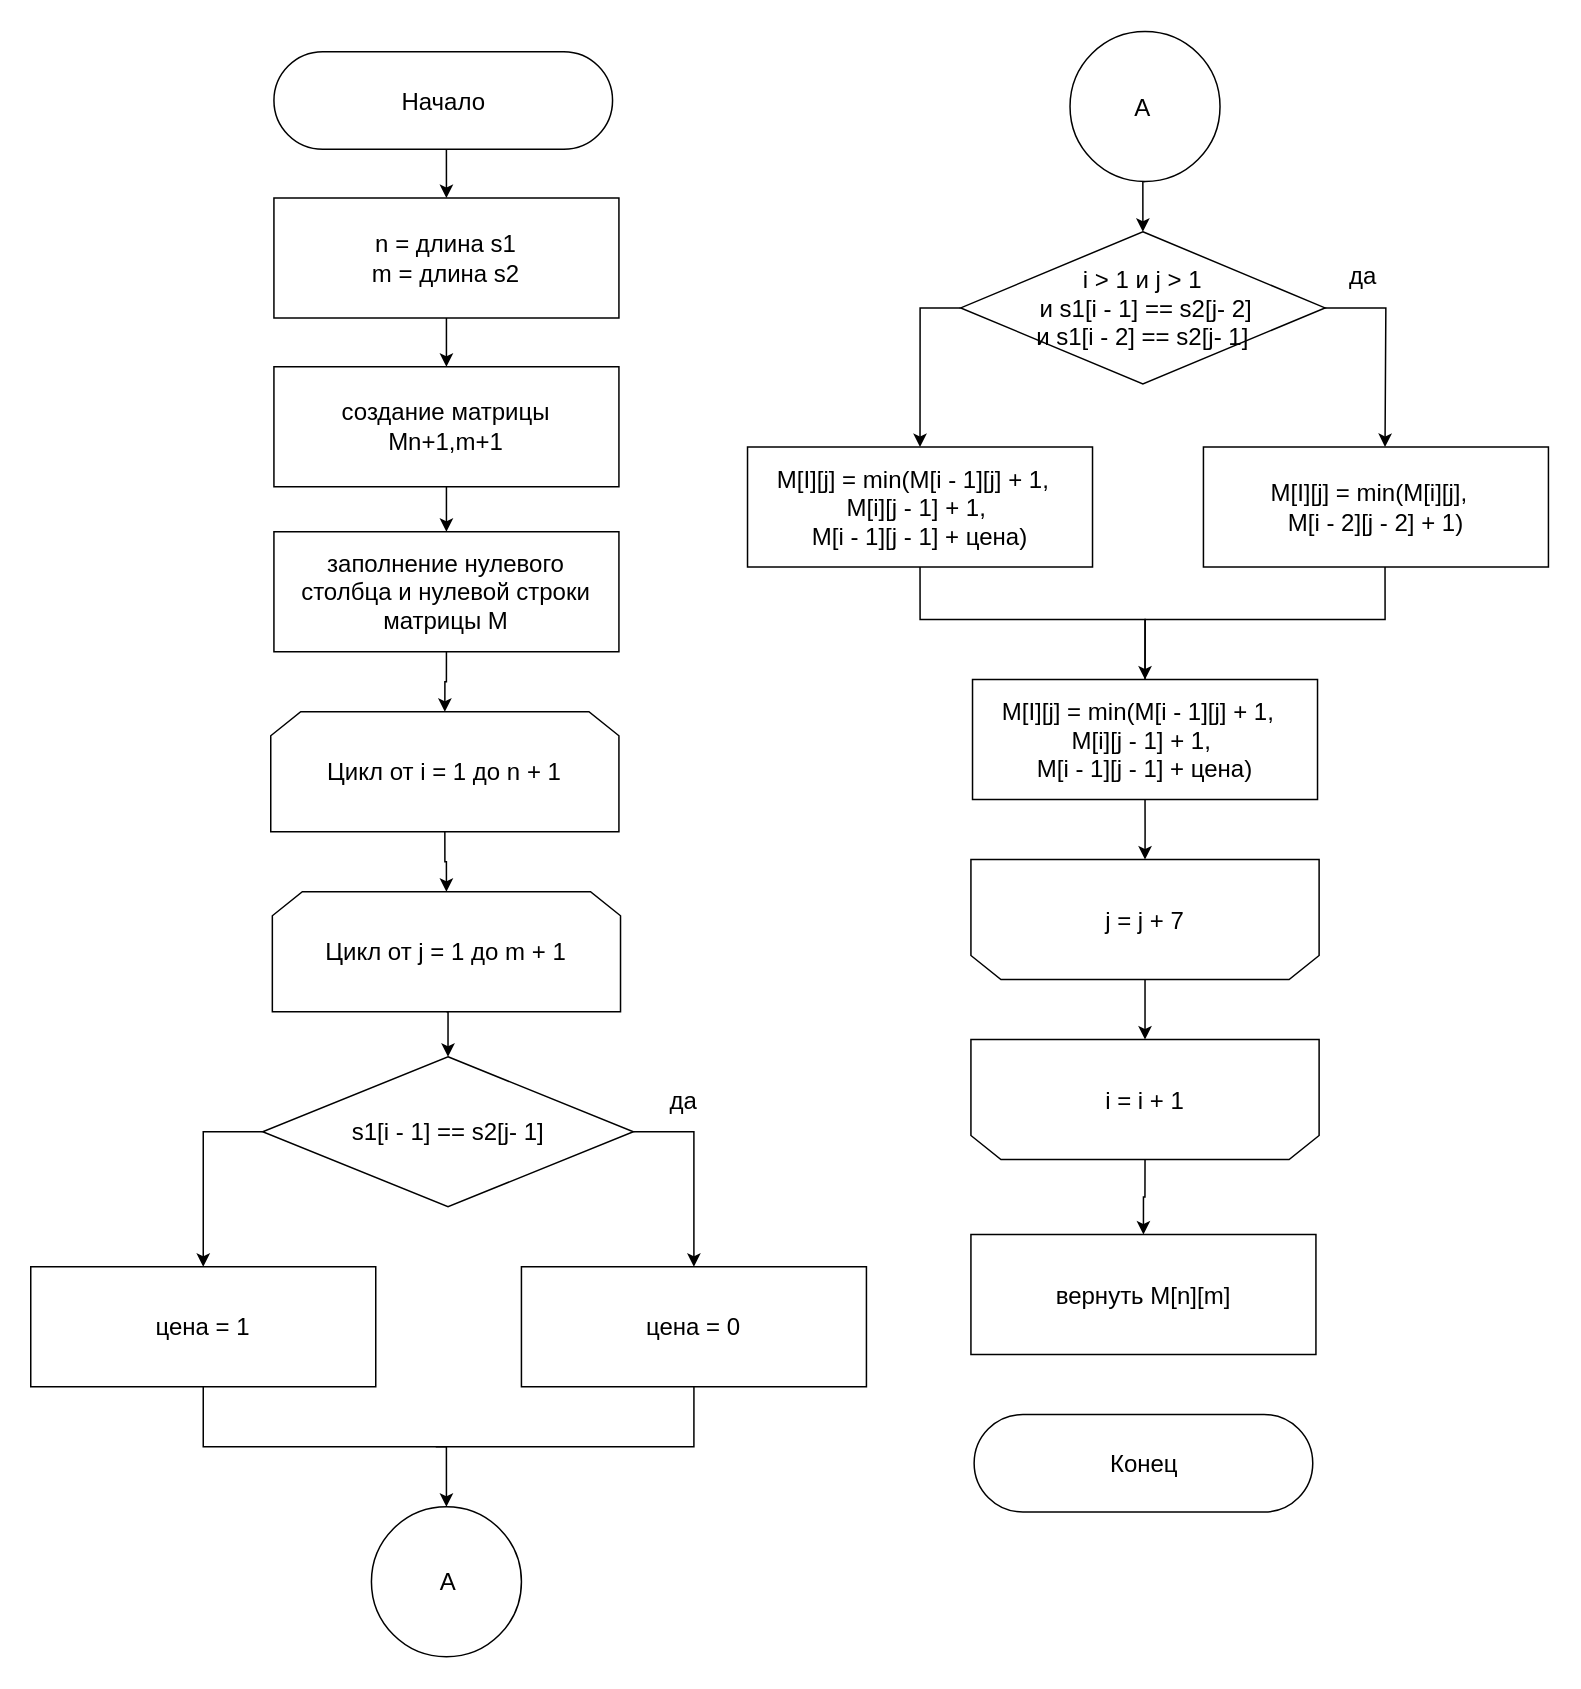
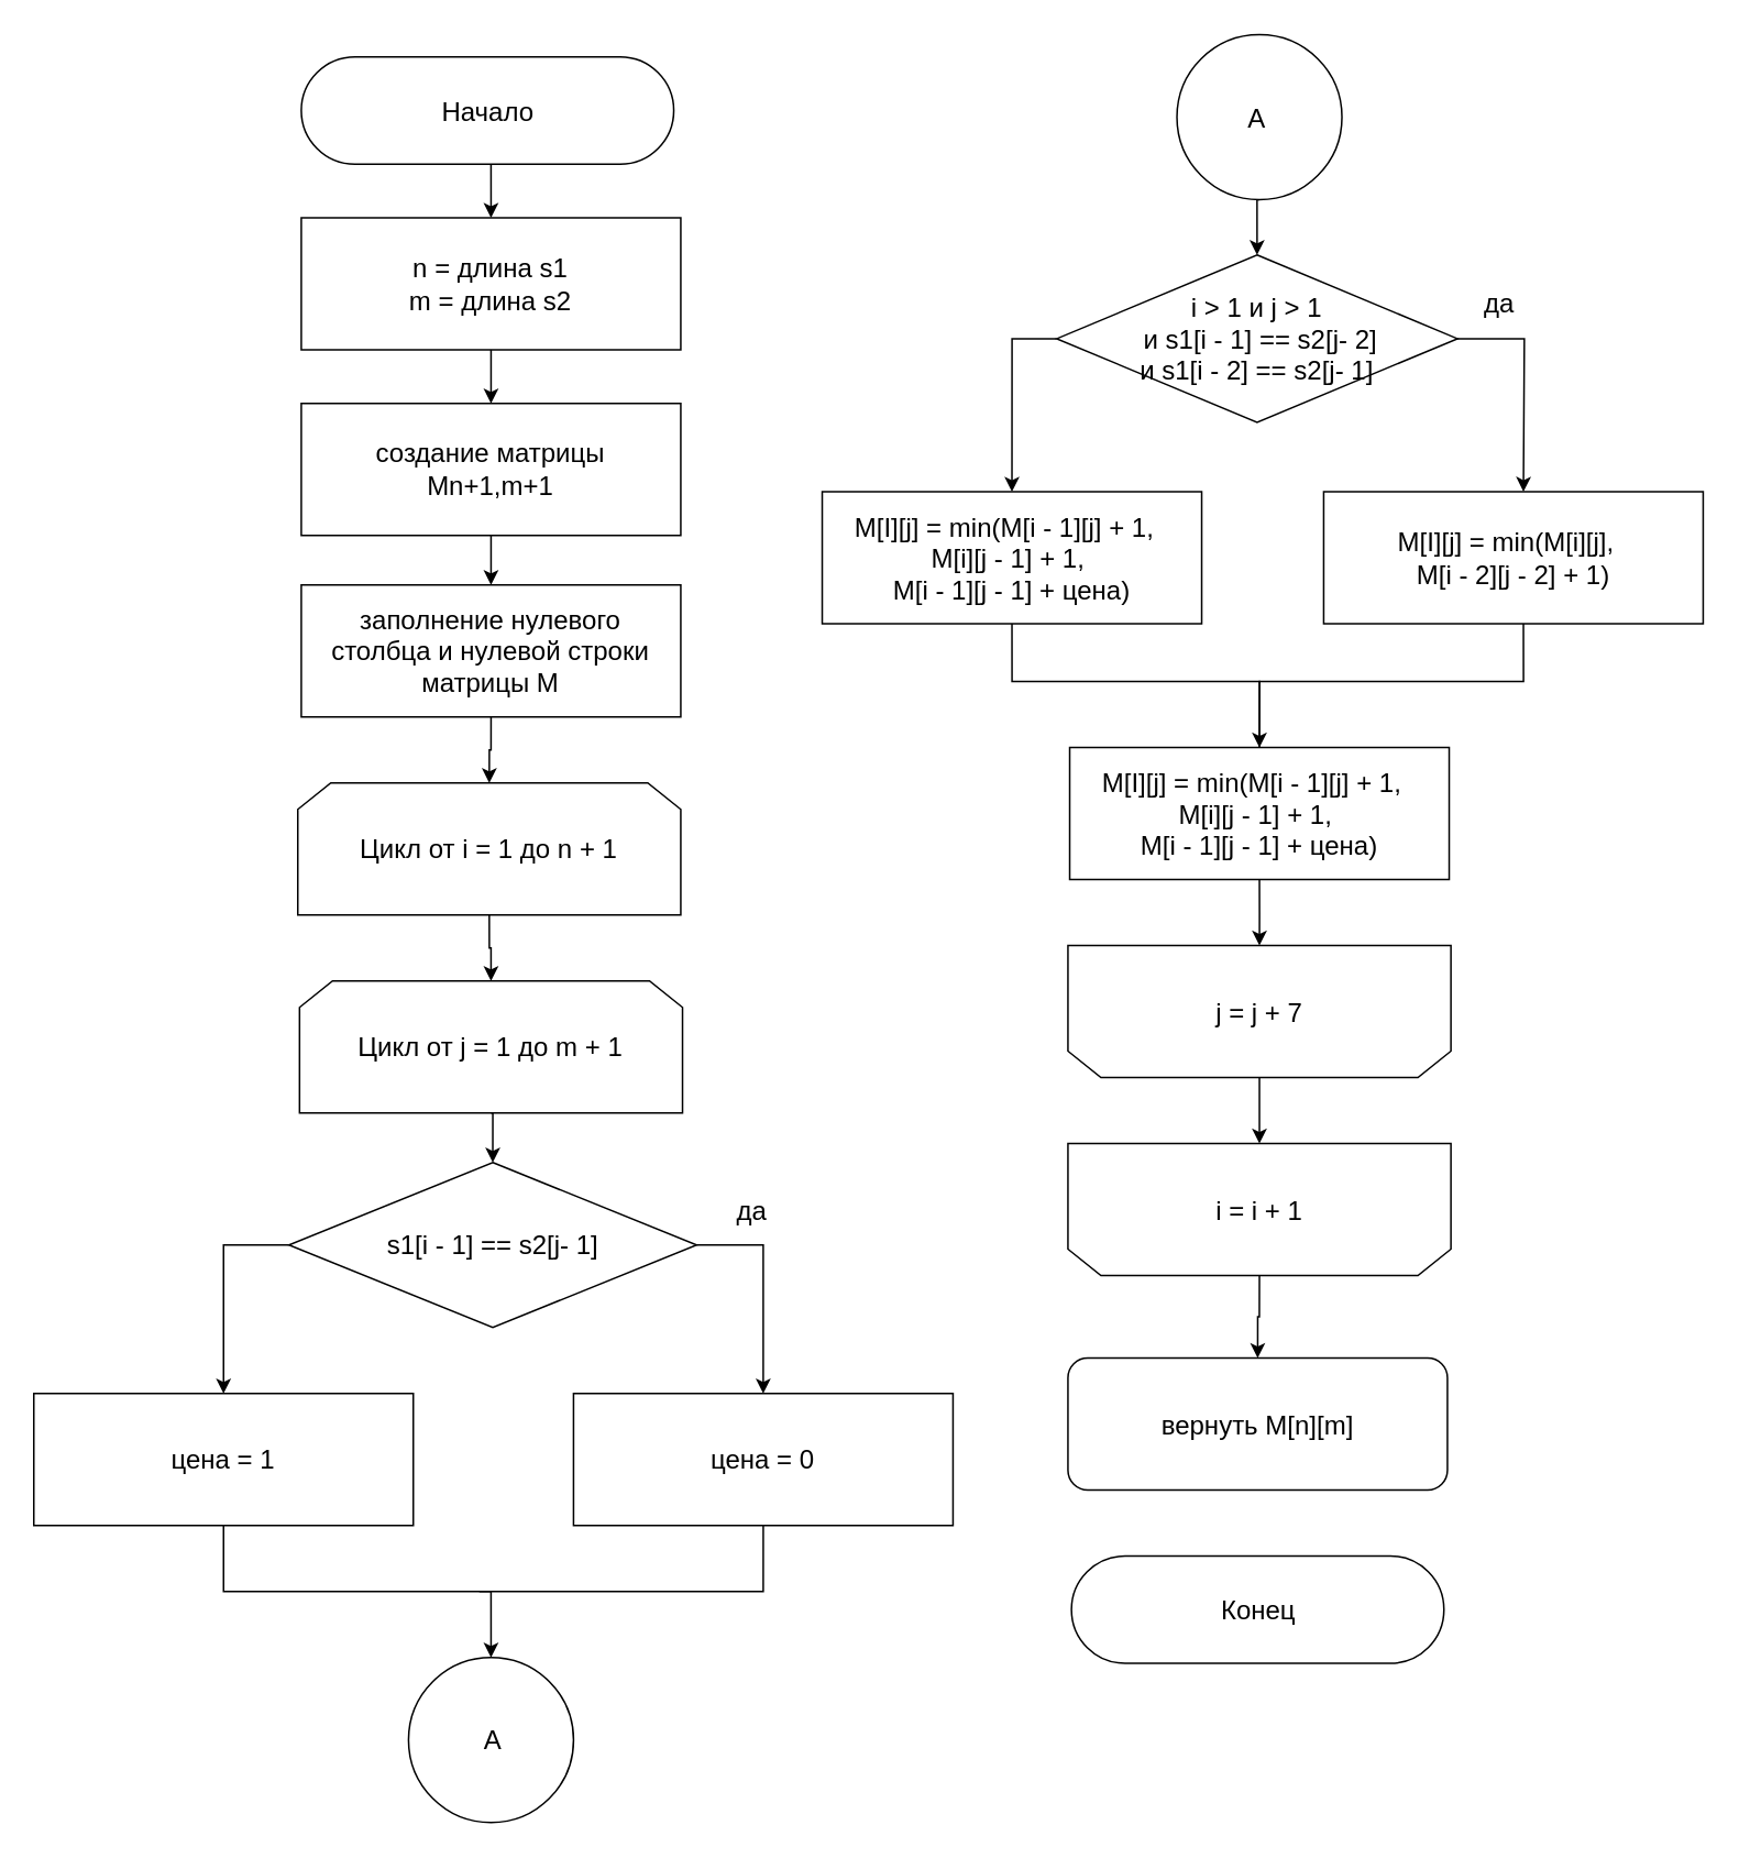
  <mxCell id="0" />
  <mxCell id="1" parent="0" />
  <mxCell id="2" style="edgeStyle=orthogonalEdgeStyle;rounded=0;orthogonalLoop=1;jettySize=auto;html=1;exitX=0.5;exitY=0.5;exitDx=0;exitDy=32.5;exitPerimeter=0;entryX=0.5;entryY=0;entryDx=0;entryDy=0;fontSize=16;" edge="1" parent="1" source="3" target="5"><mxGeometry relative="1" as="geometry" /></mxCell>
  <mxCell id="3" value="&lt;font style=&quot;font-size: 16px&quot;&gt;Начало&lt;/font&gt;" style="html=1;dashed=0;whitespace=wrap;shape=mxgraph.dfd.start" vertex="1" parent="1"><mxGeometry x="182.12" y="34" width="225.75" height="65" as="geometry" /></mxCell>
  <mxCell id="4" style="edgeStyle=orthogonalEdgeStyle;rounded=0;orthogonalLoop=1;jettySize=auto;html=1;exitX=0.5;exitY=1;exitDx=0;exitDy=0;entryX=0.5;entryY=0;entryDx=0;entryDy=0;" edge="1" parent="1" source="5" target="7"><mxGeometry relative="1" as="geometry" /></mxCell>
  <mxCell id="5" value="&lt;font style=&quot;font-size: 16px&quot;&gt;n = длина s1&lt;br&gt;m = длина s2&lt;br&gt;&lt;/font&gt;" style="rounded=0;whiteSpace=wrap;html=1;shadow=0;glass=0;sketch=0;strokeWidth=1;gradientColor=none;" vertex="1" parent="1"><mxGeometry x="182.12" y="131.5" width="230" height="80" as="geometry" /></mxCell>
  <mxCell id="6" style="edgeStyle=orthogonalEdgeStyle;rounded=0;orthogonalLoop=1;jettySize=auto;html=1;exitX=0.5;exitY=1;exitDx=0;exitDy=0;entryX=0.5;entryY=0;entryDx=0;entryDy=0;" edge="1" parent="1" source="7" target="9"><mxGeometry relative="1" as="geometry" /></mxCell>
  <mxCell id="7" value="&lt;font style=&quot;font-size: 16px&quot;&gt;создание матрицы&lt;br&gt;Mn+1,m+1&lt;br&gt;&lt;/font&gt;" style="rounded=0;whiteSpace=wrap;html=1;shadow=0;glass=0;sketch=0;strokeWidth=1;gradientColor=none;" vertex="1" parent="1"><mxGeometry x="182.12" y="244" width="230" height="80" as="geometry" /></mxCell>
  <mxCell id="8" style="edgeStyle=orthogonalEdgeStyle;rounded=0;orthogonalLoop=1;jettySize=auto;html=1;exitX=0.5;exitY=1;exitDx=0;exitDy=0;entryX=0.5;entryY=0;entryDx=0;entryDy=0;" edge="1" parent="1" source="9" target="11"><mxGeometry relative="1" as="geometry" /></mxCell>
  <mxCell id="9" value="&lt;font style=&quot;font-size: 16px&quot;&gt;заполнение нулевого &lt;br&gt;столбца и нулевой строки матрицы M&lt;br&gt;&lt;/font&gt;" style="rounded=0;whiteSpace=wrap;html=1;shadow=0;glass=0;sketch=0;strokeWidth=1;gradientColor=none;" vertex="1" parent="1"><mxGeometry x="182.12" y="354" width="230" height="80" as="geometry" /></mxCell>
  <mxCell id="10" style="edgeStyle=orthogonalEdgeStyle;rounded=0;orthogonalLoop=1;jettySize=auto;html=1;exitX=0.5;exitY=1;exitDx=0;exitDy=0;entryX=0.5;entryY=0;entryDx=0;entryDy=0;" edge="1" parent="1" source="11" target="13"><mxGeometry relative="1" as="geometry" /></mxCell>
  <mxCell id="11" value="&lt;font style=&quot;font-size: 16px&quot;&gt;Цикл от i = 1 до n + 1&lt;/font&gt;" style="shape=loopLimit;whiteSpace=wrap;html=1;strokeWidth=1;" vertex="1" parent="1"><mxGeometry x="180" y="474" width="232.12" height="80" as="geometry" /></mxCell>
  <mxCell id="12" style="edgeStyle=orthogonalEdgeStyle;rounded=0;orthogonalLoop=1;jettySize=auto;html=1;exitX=0.5;exitY=1;exitDx=0;exitDy=0;entryX=0.5;entryY=0;entryDx=0;entryDy=0;entryPerimeter=0;" edge="1" parent="1" source="13" target="37"><mxGeometry relative="1" as="geometry" /></mxCell>
  <mxCell id="13" value="&lt;font style=&quot;font-size: 16px&quot;&gt;Цикл от j = 1 до m + 1&lt;/font&gt;" style="shape=loopLimit;whiteSpace=wrap;html=1;strokeWidth=1;" vertex="1" parent="1"><mxGeometry x="181.06" y="594" width="232.12" height="80" as="geometry" /></mxCell>
  <mxCell id="14" style="edgeStyle=orthogonalEdgeStyle;rounded=0;orthogonalLoop=1;jettySize=auto;html=1;exitX=0;exitY=0.5;exitDx=0;exitDy=0;exitPerimeter=0;entryX=0.5;entryY=0;entryDx=0;entryDy=0;fontSize=16;" edge="1" parent="1" source="16" target="21"><mxGeometry relative="1" as="geometry"><mxPoint x="627.85" y="302.5" as="targetPoint" /><Array as="points"><mxPoint x="613" y="205" /></Array></mxGeometry></mxCell>
  <mxCell id="15" style="edgeStyle=orthogonalEdgeStyle;rounded=0;orthogonalLoop=1;jettySize=auto;html=1;exitX=1;exitY=0.5;exitDx=0;exitDy=0;exitPerimeter=0;fontSize=16;entryX=0.5;entryY=0;entryDx=0;entryDy=0;" edge="1" parent="1" source="16"><mxGeometry relative="1" as="geometry"><mxPoint x="922.85" y="297.5" as="targetPoint" /></mxGeometry></mxCell>
  <mxCell id="16" value="&lt;font style=&quot;font-size: 16px&quot;&gt;i &amp;gt; 1 и j &amp;gt; 1&lt;br&gt;&amp;nbsp;и&amp;nbsp;s1[i - 1]&amp;nbsp;==&amp;nbsp;s2[j- 2]&lt;br&gt;и&amp;nbsp;s1[i - 2]&amp;nbsp;==&amp;nbsp;s2[j- 1]&lt;br&gt;&lt;/font&gt;" style="strokeWidth=1;html=1;shape=mxgraph.flowchart.decision;whiteSpace=wrap;rounded=1;shadow=0;glass=0;sketch=0;gradientColor=none;" vertex="1" parent="1"><mxGeometry x="640" y="154" width="242.85" height="101.5" as="geometry" /></mxCell>
  <mxCell id="17" value="да" style="text;html=1;align=center;verticalAlign=middle;resizable=0;points=[];autosize=1;strokeColor=none;fillColor=none;fontSize=16;" vertex="1" parent="1"><mxGeometry x="892.85" y="172.5" width="30" height="20" as="geometry" /></mxCell>
  <mxCell id="18" style="edgeStyle=orthogonalEdgeStyle;rounded=0;orthogonalLoop=1;jettySize=auto;html=1;exitX=0.5;exitY=1;exitDx=0;exitDy=0;entryX=0.5;entryY=1;entryDx=0;entryDy=0;" edge="1" parent="1" source="19" target="27"><mxGeometry relative="1" as="geometry" /></mxCell>
  <mxCell id="19" value="&lt;font style=&quot;font-size: 16px&quot;&gt;M[I][j] = min(M[i - 1][j]&amp;nbsp;+ 1, &amp;nbsp;&lt;br&gt;M[i][j - 1]&amp;nbsp;+ 1,&amp;nbsp;&lt;br&gt;M[i - 1][j - 1] + цена)&lt;br&gt;&lt;/font&gt;" style="rounded=0;whiteSpace=wrap;html=1;shadow=0;glass=0;sketch=0;strokeWidth=1;gradientColor=none;" vertex="1" parent="1"><mxGeometry x="647.85" y="452.5" width="230" height="80" as="geometry" /></mxCell>
  <mxCell id="20" style="edgeStyle=orthogonalEdgeStyle;rounded=0;orthogonalLoop=1;jettySize=auto;html=1;exitX=0.5;exitY=1;exitDx=0;exitDy=0;entryX=0.5;entryY=0;entryDx=0;entryDy=0;fontSize=16;endArrow=classic;endFill=1;" edge="1" parent="1" source="21" target="19"><mxGeometry relative="1" as="geometry"><Array as="points"><mxPoint x="612.85" y="412.5" /><mxPoint x="762.85" y="412.5" /></Array></mxGeometry></mxCell>
  <mxCell id="21" value="&lt;font style=&quot;font-size: 16px&quot;&gt;M[I][j] = min(M[i - 1][j]&amp;nbsp;+ 1, &amp;nbsp;&lt;br&gt;M[i][j - 1]&amp;nbsp;+ 1,&amp;nbsp;&lt;br&gt;M[i - 1][j - 1] + цена)&lt;br&gt;&lt;/font&gt;" style="rounded=0;whiteSpace=wrap;html=1;shadow=0;glass=0;sketch=0;strokeWidth=1;gradientColor=none;" vertex="1" parent="1"><mxGeometry x="497.85" y="297.5" width="230" height="80" as="geometry" /></mxCell>
  <mxCell id="22" style="edgeStyle=orthogonalEdgeStyle;rounded=0;orthogonalLoop=1;jettySize=auto;html=1;exitX=0.5;exitY=1;exitDx=0;exitDy=0;entryX=0.5;entryY=0;entryDx=0;entryDy=0;fontSize=16;endArrow=none;endFill=0;" edge="1" parent="1" target="19"><mxGeometry relative="1" as="geometry"><mxPoint x="922.85" y="377.5" as="sourcePoint" /><Array as="points"><mxPoint x="922.85" y="412.5" /><mxPoint x="762.85" y="412.5" /></Array></mxGeometry></mxCell>
  <mxCell id="23" value="&lt;font style=&quot;font-size: 16px&quot;&gt;M[I][j] = min(M[i][j], &amp;nbsp;&lt;br&gt;M[i - 2][j - 2]&amp;nbsp;+ 1)&lt;br&gt;&lt;/font&gt;" style="rounded=0;whiteSpace=wrap;html=1;shadow=0;glass=0;sketch=0;strokeWidth=1;gradientColor=none;" vertex="1" parent="1"><mxGeometry x="801.79" y="297.5" width="230" height="80" as="geometry" /></mxCell>
  <mxCell id="24" style="edgeStyle=orthogonalEdgeStyle;rounded=0;orthogonalLoop=1;jettySize=auto;html=1;exitX=0.5;exitY=0;exitDx=0;exitDy=0;entryX=0.5;entryY=0;entryDx=0;entryDy=0;" edge="1" parent="1" source="25" target="28"><mxGeometry relative="1" as="geometry" /></mxCell>
  <mxCell id="25" value="&lt;span style=&quot;font-size: 16px&quot;&gt;i = i + 1&lt;/span&gt;" style="shape=loopLimit;whiteSpace=wrap;html=1;strokeWidth=1;direction=west;" vertex="1" parent="1"><mxGeometry x="646.79" y="692.5" width="232.12" height="80" as="geometry" /></mxCell>
  <mxCell id="26" style="edgeStyle=orthogonalEdgeStyle;rounded=0;orthogonalLoop=1;jettySize=auto;html=1;exitX=0.5;exitY=0;exitDx=0;exitDy=0;entryX=0.5;entryY=1;entryDx=0;entryDy=0;" edge="1" parent="1" source="27" target="25"><mxGeometry relative="1" as="geometry" /></mxCell>
  <mxCell id="27" value="&lt;span style=&quot;font-size: 16px&quot;&gt;j = j + 7&lt;/span&gt;" style="shape=loopLimit;whiteSpace=wrap;html=1;strokeWidth=1;direction=west;" vertex="1" parent="1"><mxGeometry x="646.79" y="572.5" width="232.12" height="80" as="geometry" /></mxCell>
- <mxCell id="28" value="&lt;font style=&quot;font-size: 16px&quot;&gt;вернуть M[n][m]&lt;br&gt;&lt;/font&gt;" style="rounded=0;whiteSpace=wrap;html=1;shadow=0;glass=0;sketch=0;strokeWidth=1;gradientColor=none;" vertex="1" parent="1"><mxGeometry x="646.79" y="822.5" width="230" height="80" as="geometry" /></mxCell>
+ <mxCell id="28" value="&lt;font style=&quot;font-size: 16px&quot;&gt;вернуть M[n][m]&lt;br&gt;&lt;/font&gt;" style="whiteSpace=wrap;html=1;shadow=0;glass=0;sketch=0;strokeWidth=1;gradientColor=none;rounded=1;" vertex="1" parent="1"><mxGeometry x="646.79" y="822.5" width="230" height="80" as="geometry" /></mxCell>
  <mxCell id="29" value="&lt;font size=&quot;3&quot;&gt;Конец&lt;/font&gt;" style="html=1;dashed=0;whitespace=wrap;shape=mxgraph.dfd.start" vertex="1" parent="1"><mxGeometry x="648.92" y="942.5" width="225.75" height="65" as="geometry" /></mxCell>
  <mxCell id="30" value="" style="ellipse;whiteSpace=wrap;html=1;aspect=fixed;" vertex="1" parent="1"><mxGeometry x="247.12" y="1004" width="100" height="100" as="geometry" /></mxCell>
  <mxCell id="31" value="&lt;font style=&quot;font-size: 16px&quot;&gt;A&lt;/font&gt;" style="text;html=1;align=center;verticalAlign=middle;resizable=0;points=[];autosize=1;strokeColor=none;fillColor=none;" vertex="1" parent="1"><mxGeometry x="283.18" y="1044" width="30" height="20" as="geometry" /></mxCell>
  <mxCell id="32" style="edgeStyle=orthogonalEdgeStyle;rounded=0;orthogonalLoop=1;jettySize=auto;html=1;exitX=0.5;exitY=1;exitDx=0;exitDy=0;entryX=0.5;entryY=0;entryDx=0;entryDy=0;entryPerimeter=0;fontSize=16;" edge="1" parent="1" source="33" target="16"><mxGeometry relative="1" as="geometry" /></mxCell>
  <mxCell id="33" value="" style="ellipse;whiteSpace=wrap;html=1;aspect=fixed;" vertex="1" parent="1"><mxGeometry x="712.85" y="20.5" width="100" height="100" as="geometry" /></mxCell>
  <mxCell id="34" value="&lt;font style=&quot;font-size: 16px&quot;&gt;A&lt;/font&gt;" style="text;html=1;align=center;verticalAlign=middle;resizable=0;points=[];autosize=1;strokeColor=none;fillColor=none;" vertex="1" parent="1"><mxGeometry x="745.85" y="60.5" width="30" height="20" as="geometry" /></mxCell>
  <mxCell id="35" style="edgeStyle=orthogonalEdgeStyle;rounded=0;orthogonalLoop=1;jettySize=auto;html=1;exitX=0;exitY=0.5;exitDx=0;exitDy=0;exitPerimeter=0;entryX=0.5;entryY=0;entryDx=0;entryDy=0;fontSize=16;" edge="1" parent="1" source="37" target="40"><mxGeometry relative="1" as="geometry"><mxPoint x="160.15" y="854" as="targetPoint" /><Array as="points"><mxPoint x="135" y="754" /></Array></mxGeometry></mxCell>
  <mxCell id="36" style="edgeStyle=orthogonalEdgeStyle;rounded=0;orthogonalLoop=1;jettySize=auto;html=1;exitX=1;exitY=0.5;exitDx=0;exitDy=0;exitPerimeter=0;" edge="1" parent="1" source="37" target="42"><mxGeometry relative="1" as="geometry" /></mxCell>
  <mxCell id="37" value="&lt;font style=&quot;font-size: 16px&quot;&gt;s1[i - 1]&amp;nbsp;==&amp;nbsp;s2[j- 1]&lt;br&gt;&lt;/font&gt;" style="strokeWidth=1;html=1;shape=mxgraph.flowchart.decision;whiteSpace=wrap;rounded=1;shadow=0;glass=0;sketch=0;gradientColor=none;" vertex="1" parent="1"><mxGeometry x="174.62" y="704" width="247.12" height="100" as="geometry" /></mxCell>
  <mxCell id="38" value="да" style="text;html=1;align=center;verticalAlign=middle;resizable=0;points=[];autosize=1;strokeColor=none;fillColor=none;fontSize=16;" vertex="1" parent="1"><mxGeometry x="440" y="722.5" width="30" height="20" as="geometry" /></mxCell>
  <mxCell id="39" style="edgeStyle=orthogonalEdgeStyle;rounded=0;orthogonalLoop=1;jettySize=auto;html=1;exitX=0.5;exitY=1;exitDx=0;exitDy=0;" edge="1" parent="1" source="40" target="30"><mxGeometry relative="1" as="geometry" /></mxCell>
  <mxCell id="40" value="&lt;font style=&quot;font-size: 16px&quot;&gt;цена = 1&lt;br&gt;&lt;/font&gt;" style="rounded=0;whiteSpace=wrap;html=1;shadow=0;glass=0;sketch=0;strokeWidth=1;gradientColor=none;" vertex="1" parent="1"><mxGeometry x="20" y="844" width="230" height="80" as="geometry" /></mxCell>
  <mxCell id="41" style="edgeStyle=orthogonalEdgeStyle;rounded=0;orthogonalLoop=1;jettySize=auto;html=1;exitX=0.5;exitY=1;exitDx=0;exitDy=0;endArrow=none;endFill=0;" edge="1" parent="1" source="42"><mxGeometry relative="1" as="geometry"><mxPoint x="290" y="964" as="targetPoint" /><Array as="points"><mxPoint x="462" y="964" /><mxPoint x="300" y="964" /></Array></mxGeometry></mxCell>
  <mxCell id="42" value="&lt;font style=&quot;font-size: 16px&quot;&gt;цена = 0&lt;br&gt;&lt;/font&gt;" style="rounded=0;whiteSpace=wrap;html=1;shadow=0;glass=0;sketch=0;strokeWidth=1;gradientColor=none;" vertex="1" parent="1"><mxGeometry x="347.12" y="844" width="230" height="80" as="geometry" /></mxCell>
